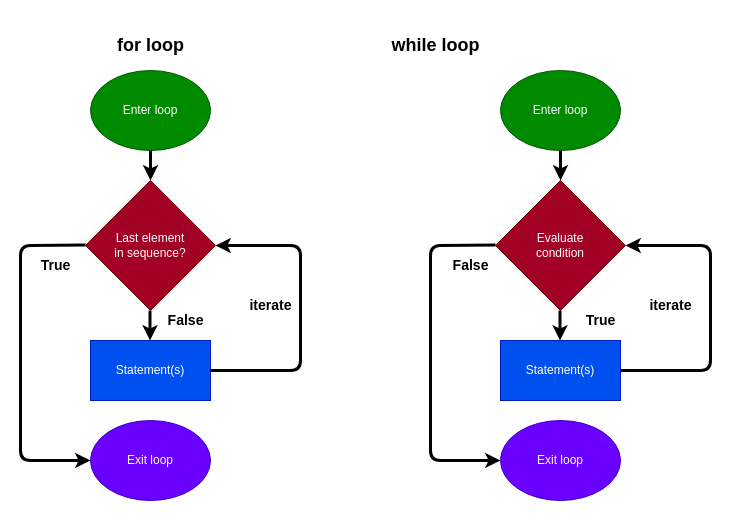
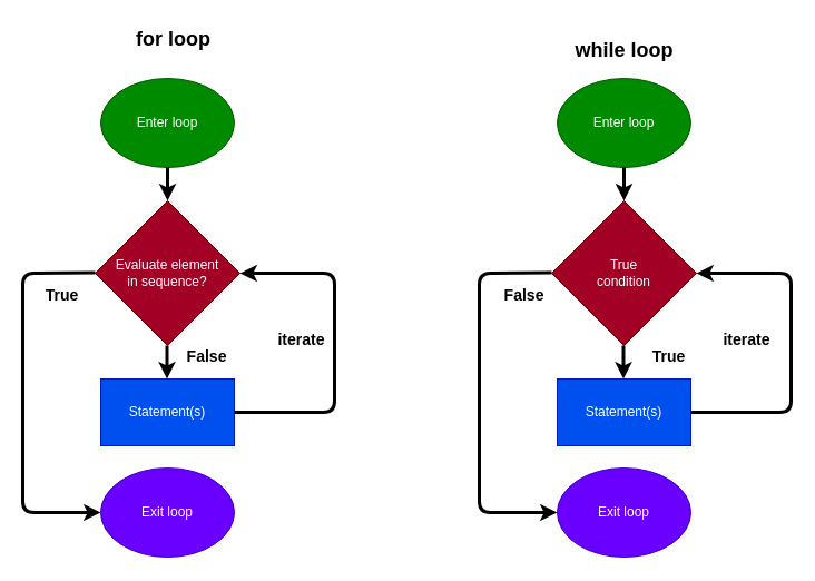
  <mxCell id="0" />
  <mxCell id="1" parent="0" />
  <mxCell id="2" value="Enter loop" style="ellipse;whiteSpace=wrap;html=1;fillColor=#008a00;strokeColor=#005700;fontColor=#ffffff;" parent="1" vertex="1"><mxGeometry x="500" y="70" width="120" height="80" as="geometry" /></mxCell>
  <mxCell id="3" value="Exit loop" style="ellipse;whiteSpace=wrap;html=1;fillColor=#6a00ff;strokeColor=#3700CC;fontColor=#ffffff;" parent="1" vertex="1"><mxGeometry x="500" y="420" width="120" height="80" as="geometry" /></mxCell>
- <mxCell id="4" value="Evaluate&lt;br&gt;condition" style="rhombus;whiteSpace=wrap;html=1;fillColor=#a20025;strokeColor=#6F0000;fontColor=#ffffff;" parent="1" vertex="1"><mxGeometry x="495" y="180" width="130" height="130" as="geometry" /></mxCell>
+ <mxCell id="4" value="True&lt;br&gt;condition" style="rhombus;whiteSpace=wrap;html=1;fillColor=#a20025;strokeColor=#6F0000;fontColor=#ffffff;" parent="1" vertex="1"><mxGeometry x="495" y="180" width="130" height="130" as="geometry" /></mxCell>
  <mxCell id="5" value="Statement(s)" style="rounded=0;whiteSpace=wrap;html=1;fillColor=#0050ef;strokeColor=#001DBC;fontColor=#ffffff;" parent="1" vertex="1"><mxGeometry x="500" y="340" width="120" height="60" as="geometry" /></mxCell>
  <mxCell id="6" value="" style="endArrow=classic;html=1;exitX=0.5;exitY=1;exitDx=0;exitDy=0;entryX=0.5;entryY=0;entryDx=0;entryDy=0;strokeColor=#000000;strokeWidth=3;" parent="1" source="2" target="4" edge="1"><mxGeometry width="50" height="50" relative="1" as="geometry"><mxPoint x="590" y="170" as="sourcePoint" /><mxPoint x="590" y="200" as="targetPoint" /></mxGeometry></mxCell>
  <mxCell id="7" value="" style="endArrow=classic;html=1;exitX=0.5;exitY=1;exitDx=0;exitDy=0;entryX=0.5;entryY=0;entryDx=0;entryDy=0;strokeWidth=3;strokeColor=#000000;" parent="1" edge="1"><mxGeometry width="50" height="50" relative="1" as="geometry"><mxPoint x="559.5" y="310" as="sourcePoint" /><mxPoint x="559.5" y="340" as="targetPoint" /></mxGeometry></mxCell>
  <mxCell id="8" value="&lt;h3&gt;&lt;font color=&quot;#000000&quot;&gt;True&lt;/font&gt;&lt;/h3&gt;" style="text;html=1;align=center;verticalAlign=middle;resizable=0;points=[];autosize=1;strokeColor=none;" parent="1" vertex="1"><mxGeometry x="575" y="295" width="50" height="50" as="geometry" /></mxCell>
  <mxCell id="9" value="" style="endArrow=none;html=1;exitX=0;exitY=0.5;exitDx=0;exitDy=0;strokeColor=#000000;strokeWidth=3;endFill=0;startArrow=classic;startFill=1;" parent="1" source="3" edge="1"><mxGeometry width="50" height="50" relative="1" as="geometry"><mxPoint x="425" y="244.5" as="sourcePoint" /><mxPoint x="495" y="244.5" as="targetPoint" /><Array as="points"><mxPoint x="430" y="460" /><mxPoint x="430" y="380" /><mxPoint x="430" y="245" /></Array></mxGeometry></mxCell>
  <mxCell id="10" value="&lt;h3&gt;&lt;font color=&quot;#000000&quot;&gt;False&lt;/font&gt;&lt;/h3&gt;" style="text;html=1;align=center;verticalAlign=middle;resizable=0;points=[];autosize=1;strokeColor=none;" parent="1" vertex="1"><mxGeometry x="445" y="240" width="50" height="50" as="geometry" /></mxCell>
  <mxCell id="11" value="" style="endArrow=classic;html=1;exitX=1;exitY=0.5;exitDx=0;exitDy=0;entryX=1;entryY=0.5;entryDx=0;entryDy=0;strokeColor=#000000;strokeWidth=3;" parent="1" source="5" target="4" edge="1"><mxGeometry width="50" height="50" relative="1" as="geometry"><mxPoint x="540" y="330" as="sourcePoint" /><mxPoint x="710" y="370" as="targetPoint" /><Array as="points"><mxPoint x="710" y="370" /><mxPoint x="710" y="245" /></Array></mxGeometry></mxCell>
- <mxCell id="12" value="&lt;h2&gt;&lt;font color=&quot;#000000&quot;&gt;while loop&lt;/font&gt;&lt;/h2&gt;" style="text;html=1;align=center;verticalAlign=middle;resizable=0;points=[];autosize=1;strokeColor=none;" parent="1" vertex="1"><mxGeometry x="385" y="20" width="100" height="50" as="geometry" /></mxCell>
+ <mxCell id="12" value="&lt;h2&gt;&lt;font color=&quot;#000000&quot;&gt;while loop&lt;/font&gt;&lt;/h2&gt;" style="text;html=1;align=center;verticalAlign=middle;resizable=0;points=[];autosize=1;strokeColor=none;" parent="1" vertex="1"><mxGeometry x="510" width="100" height="50" as="geometry" y="20" /></mxCell>
  <mxCell id="13" value="Enter loop" style="ellipse;whiteSpace=wrap;html=1;fillColor=#008a00;strokeColor=#005700;fontColor=#ffffff;" parent="1" vertex="1"><mxGeometry x="90" y="70" width="120" height="80" as="geometry" /></mxCell>
  <mxCell id="14" value="Exit loop" style="ellipse;whiteSpace=wrap;html=1;fillColor=#6a00ff;strokeColor=#3700CC;fontColor=#ffffff;" parent="1" vertex="1"><mxGeometry x="90" y="420" width="120" height="80" as="geometry" /></mxCell>
- <mxCell id="15" value="Last element&lt;br&gt;in sequence?" style="rhombus;whiteSpace=wrap;html=1;fillColor=#a20025;strokeColor=#6F0000;fontColor=#ffffff;" parent="1" vertex="1"><mxGeometry x="85" y="180" width="130" height="130" as="geometry" /></mxCell>
+ <mxCell id="15" value="Evaluate element&lt;br&gt;in sequence?" style="rhombus;whiteSpace=wrap;html=1;fillColor=#a20025;strokeColor=#6F0000;fontColor=#ffffff;" parent="1" vertex="1"><mxGeometry x="85" y="180" width="130" height="130" as="geometry" /></mxCell>
  <mxCell id="16" value="Statement(s)" style="rounded=0;whiteSpace=wrap;html=1;fillColor=#0050ef;strokeColor=#001DBC;fontColor=#ffffff;" parent="1" vertex="1"><mxGeometry x="90" y="340" width="120" height="60" as="geometry" /></mxCell>
  <mxCell id="17" value="" style="endArrow=classic;html=1;exitX=0.5;exitY=1;exitDx=0;exitDy=0;entryX=0.5;entryY=0;entryDx=0;entryDy=0;strokeColor=#000000;strokeWidth=3;" parent="1" source="13" target="15" edge="1"><mxGeometry width="50" height="50" relative="1" as="geometry"><mxPoint x="180" y="170" as="sourcePoint" /><mxPoint x="180" y="200" as="targetPoint" /></mxGeometry></mxCell>
  <mxCell id="18" value="" style="endArrow=classic;html=1;exitX=0.5;exitY=1;exitDx=0;exitDy=0;entryX=0.5;entryY=0;entryDx=0;entryDy=0;strokeWidth=3;strokeColor=#000000;" parent="1" edge="1"><mxGeometry width="50" height="50" relative="1" as="geometry"><mxPoint x="149.5" y="310" as="sourcePoint" /><mxPoint x="149.5" y="340" as="targetPoint" /></mxGeometry></mxCell>
  <mxCell id="19" value="&lt;h3&gt;&lt;font color=&quot;#000000&quot;&gt;False&lt;/font&gt;&lt;/h3&gt;" style="text;html=1;align=center;verticalAlign=middle;resizable=0;points=[];autosize=1;strokeColor=none;" parent="1" vertex="1"><mxGeometry x="160" y="295" width="50" height="50" as="geometry" /></mxCell>
  <mxCell id="20" value="" style="endArrow=none;html=1;exitX=0;exitY=0.5;exitDx=0;exitDy=0;strokeColor=#000000;strokeWidth=3;endFill=0;startArrow=classic;startFill=1;" parent="1" source="14" edge="1"><mxGeometry width="50" height="50" relative="1" as="geometry"><mxPoint x="15" y="244.5" as="sourcePoint" /><mxPoint x="85" y="244.5" as="targetPoint" /><Array as="points"><mxPoint x="20" y="460" /><mxPoint x="20" y="380" /><mxPoint x="20" y="245" /></Array></mxGeometry></mxCell>
  <mxCell id="21" value="&lt;h3&gt;&lt;font color=&quot;#000000&quot;&gt;True&lt;/font&gt;&lt;/h3&gt;" style="text;html=1;align=center;verticalAlign=middle;resizable=0;points=[];autosize=1;strokeColor=none;" parent="1" vertex="1"><mxGeometry x="30" y="240" width="50" height="50" as="geometry" /></mxCell>
  <mxCell id="22" value="" style="endArrow=classic;html=1;exitX=1;exitY=0.5;exitDx=0;exitDy=0;entryX=1;entryY=0.5;entryDx=0;entryDy=0;strokeColor=#000000;strokeWidth=3;" parent="1" source="16" target="15" edge="1"><mxGeometry width="50" height="50" relative="1" as="geometry"><mxPoint x="130" y="330" as="sourcePoint" /><mxPoint x="300" y="370" as="targetPoint" /><Array as="points"><mxPoint x="300" y="370" /><mxPoint x="300" y="245" /></Array></mxGeometry></mxCell>
- <mxCell id="23" value="&lt;h2&gt;&lt;font color=&quot;#000000&quot;&gt;for loop&lt;/font&gt;&lt;/h2&gt;" style="text;html=1;align=center;verticalAlign=middle;resizable=0;points=[];autosize=1;strokeColor=none;" parent="1" vertex="1"><mxGeometry x="110" width="80" height="50" as="geometry" y="20" /></mxCell>
+ <mxCell id="23" value="&lt;h2&gt;&lt;font color=&quot;#000000&quot;&gt;for loop&lt;/font&gt;&lt;/h2&gt;" style="text;html=1;align=center;verticalAlign=middle;resizable=0;points=[];autosize=1;strokeColor=none;" parent="1" vertex="1"><mxGeometry x="115" y="10" width="80" height="50" as="geometry" /></mxCell>
  <mxCell id="24" value="&lt;h3 style=&quot;color: rgb(240 , 240 , 240) ; font-family: &amp;#34;helvetica&amp;#34; ; font-style: normal ; letter-spacing: normal ; text-align: center ; text-indent: 0px ; text-transform: none ; word-spacing: 0px ; background-color: rgb(42 , 42 , 42)&quot;&gt;&lt;br&gt;&lt;/h3&gt;" style="text;whiteSpace=wrap;html=1;" parent="1" vertex="1"><mxGeometry x="340" y="280" width="60" height="60" as="geometry" /></mxCell>
  <mxCell id="25" value="&lt;h3&gt;&lt;font color=&quot;#000000&quot;&gt;iterate&lt;/font&gt;&lt;/h3&gt;" style="text;html=1;align=center;verticalAlign=middle;resizable=0;points=[];autosize=1;strokeColor=none;" parent="1" vertex="1"><mxGeometry x="240" y="280" width="60" height="50" as="geometry" /></mxCell>
  <mxCell id="26" value="&lt;h3&gt;&lt;font color=&quot;#000000&quot;&gt;iterate&lt;/font&gt;&lt;/h3&gt;" style="text;html=1;align=center;verticalAlign=middle;resizable=0;points=[];autosize=1;strokeColor=none;" parent="1" vertex="1"><mxGeometry x="640" y="280" width="60" height="50" as="geometry" /></mxCell>
